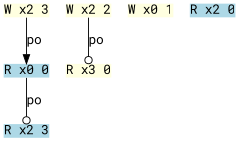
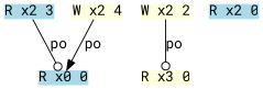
  digraph {
    fontname="Roboto Mono"
    node [fillcolor=lightyellow fontname="Roboto Mono" idx=0 loc=2 shape=plain style=filled th=3 type=R]
    edge [arrowhead=odot fontname="Roboto Mono"]
    n1 [fillcolor=lightblue idx=1 label="R x0 0" loc=0]
    n2 [fillcolor=lightblue idx=2 label="R x2 3"]
    n3 [idx=1 label="R x3 0" loc=3 th=1]
-   n4 [label="W x0 1" loc=0 th=0 type=W]
    n5 [fillcolor=lightblue label="R x2 0" th=2]
    n6 [label="W x2 2" th=1 type=W]
-   n7 [label="W x2 3" type=W]
-   n1 -> n2 [label=po]
+   n7 [label="W x2 4" type=W]
+   n2 -> n1 [label=po]
    n6 -> n3 [label=po]
    n7 -> n1 [arrowhead=normal label=po]
  }
